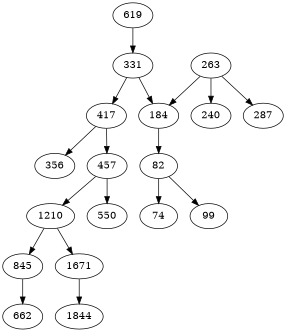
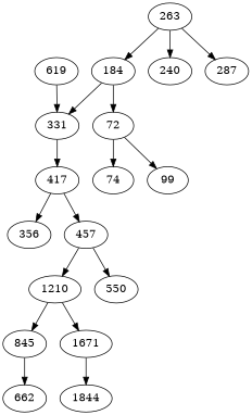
  digraph {
    619
    331
    184
    417
    1210
    845
    1671
-   82
+   82 [label=72]
    356
    457
    662
    1844
    74
    99
    263
    240
    287
    550
    619 -> 331
-   331 -> 184
+   184 -> 331
    331 -> 417
    184 -> 82
    417 -> 356
    417 -> 457
    1210 -> 845
    1210 -> 1671
    845 -> 662
    1671 -> 1844
    82 -> 74
    82 -> 99
    457 -> 1210
    457 -> 550
    263 -> 184
    263 -> 240
    263 -> 287
  }
